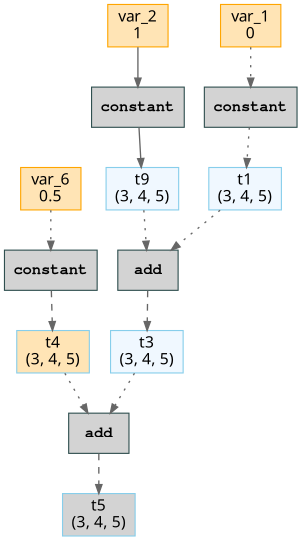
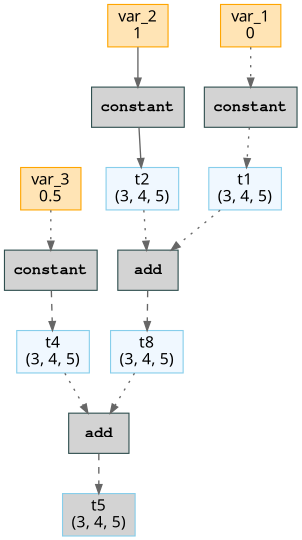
  digraph {
    rankdir=TB
    node [color=skyblue fillcolor=lightgray fontname="Sans-Serif" labeljust=l shape=box style=filled]
    edge [arrowsize=0.8 color=gray40 penwidth=1.2 style=dotted]
    n1 [fillcolor=aliceblue label="t1\n(3, 4, 5)"]
    n2 [color=darkslategray fontname="Courier Bold" label=add]
-   n3 [fillcolor=aliceblue label="t3\n(3, 4, 5)"]
+   n3 [fillcolor=aliceblue label="t8\n(3, 4, 5)"]
    n4 [color=darkslategray fontname="Courier Bold" label=constant]
    n5 [color=orange fillcolor=moccasin label="var_1\n0"]
-   n6 [fillcolor=aliceblue label="t9\n(3, 4, 5)"]
+   n6 [fillcolor=aliceblue label="t2\n(3, 4, 5)"]
    n7 [color=darkslategray fontname="Courier Bold" label=constant]
    n8 [color=orange fillcolor=moccasin label="var_2\n1"]
    n9 [color=darkslategray fontname="Courier Bold" label=add]
    n10 [label="t5\n(3, 4, 5)"]
-   n11 [fillcolor=moccasin label="t4\n(3, 4, 5)"]
+   n11 [fillcolor=aliceblue label="t4\n(3, 4, 5)"]
    n12 [color=darkslategray fontname="Courier Bold" label=constant]
-   n13 [color=orange fillcolor=moccasin label="var_6\n0.5"]
+   n13 [color=orange fillcolor=moccasin label="var_3\n0.5"]
    n1 -> n2
    n2 -> n3 [style=dashed]
    n3 -> n9
    n4 -> n1
    n5 -> n4
    n6 -> n2
    n7 -> n6 [style=bold]
    n8 -> n7 [style=bold]
    n9 -> n10 [style=dashed]
    n11 -> n9
    n12 -> n11 [style=dashed]
    n13 -> n12
  }
